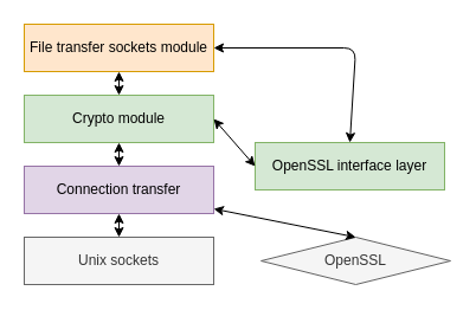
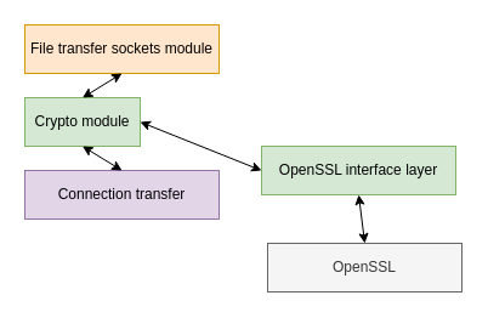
  <mxCell id="0" />
  <mxCell id="1" parent="0" />
  <mxCell id="2" value="File transfer sockets module" style="rounded=0;whiteSpace=wrap;html=1;fillColor=#ffe6cc;strokeColor=#d79b00;" parent="1" vertex="1"><mxGeometry x="20" y="20" width="160" height="40" as="geometry" /></mxCell>
- <mxCell id="3" value="Crypto module&lt;br&gt;" style="rounded=0;whiteSpace=wrap;html=1;fillColor=#d5e8d4;strokeColor=#82b366;" parent="1" vertex="1"><mxGeometry x="20" y="80" width="160" height="40" as="geometry" /></mxCell>
+ <mxCell id="3" value="Crypto module&lt;br&gt;" style="rounded=0;whiteSpace=wrap;html=1;fillColor=#d5e8d4;strokeColor=#82b366;" parent="1" vertex="1"><mxGeometry x="20" y="80" width="95" height="40" as="geometry" /></mxCell>
  <mxCell id="4" value="OpenSSL interface layer" style="rounded=0;whiteSpace=wrap;html=1;fillColor=#d5e8d4;strokeColor=#82b366;" parent="1" vertex="1"><mxGeometry x="215" y="120" width="160" height="40" as="geometry" /></mxCell>
  <mxCell id="5" value="Connection transfer" style="rounded=0;whiteSpace=wrap;html=1;fillColor=#e1d5e7;strokeColor=#9673a6;" parent="1" vertex="1"><mxGeometry x="20" y="140" width="160" height="40" as="geometry" /></mxCell>
- <mxCell id="6" value="Unix sockets" style="rounded=0;whiteSpace=wrap;html=1;fillColor=#f5f5f5;strokeColor=#666666;fontColor=#333333;" parent="1" vertex="1"><mxGeometry x="20" y="200" width="160" height="40" as="geometry" /></mxCell>
  <mxCell id="7" value="" style="endArrow=classic;startArrow=classic;html=1;entryX=0;entryY=0.5;entryDx=0;entryDy=0;exitX=1;exitY=0.5;exitDx=0;exitDy=0;" parent="1" source="3" target="4" edge="1"><mxGeometry width="50" height="50" relative="1" as="geometry"><mxPoint x="20" y="250" as="sourcePoint" /><mxPoint x="70" y="200" as="targetPoint" /></mxGeometry></mxCell>
- <mxCell id="8" value="" style="endArrow=classic;startArrow=classic;html=1;entryX=0.5;entryY=0;entryDx=0;entryDy=0;exitX=1;exitY=0.5;exitDx=0;exitDy=0;" parent="1" source="2" target="4" edge="1"><mxGeometry width="50" height="50" relative="1" as="geometry"><mxPoint x="20" y="250" as="sourcePoint" /><mxPoint x="70" y="200" as="targetPoint" /><Array as="points"><mxPoint x="300" y="40" /></Array></mxGeometry></mxCell>
- <mxCell id="9" value="OpenSSL" style="rhombus;whiteSpace=wrap;html=1;fillColor=#f5f5f5;strokeColor=#666666;fontColor=#333333;" parent="1" vertex="1"><mxGeometry x="220" y="200" width="160" height="40" as="geometry" /></mxCell>
+ <mxCell id="9" value="OpenSSL" style="rounded=0;whiteSpace=wrap;html=1;fillColor=#f5f5f5;strokeColor=#666666;fontColor=#333333;" parent="1" vertex="1"><mxGeometry x="220" y="200" width="160" height="40" as="geometry" /></mxCell>
  <mxCell id="10" value="" style="endArrow=classic;startArrow=classic;html=1;entryX=0.5;entryY=1;entryDx=0;entryDy=0;exitX=0.5;exitY=0;exitDx=0;exitDy=0;" parent="1" source="3" target="2" edge="1"><mxGeometry width="50" height="50" relative="1" as="geometry"><mxPoint x="20" y="270" as="sourcePoint" /><mxPoint x="70" y="220" as="targetPoint" /></mxGeometry></mxCell>
  <mxCell id="11" value="" style="endArrow=classic;startArrow=classic;html=1;entryX=0.5;entryY=1;entryDx=0;entryDy=0;exitX=0.5;exitY=0;exitDx=0;exitDy=0;" parent="1" source="5" target="3" edge="1"><mxGeometry width="50" height="50" relative="1" as="geometry"><mxPoint x="20" y="310" as="sourcePoint" /><mxPoint x="70" y="260" as="targetPoint" /></mxGeometry></mxCell>
- <mxCell id="12" value="" style="endArrow=classic;startArrow=classic;html=1;entryX=0.5;entryY=1;entryDx=0;entryDy=0;exitX=0.5;exitY=0;exitDx=0;exitDy=0;" parent="1" source="6" target="5" edge="1"><mxGeometry width="50" height="50" relative="1" as="geometry"><mxPoint x="20" y="310" as="sourcePoint" /><mxPoint x="70" y="260" as="targetPoint" /></mxGeometry></mxCell>
- <mxCell id="13" value="" style="endArrow=classic;startArrow=classic;html=1;exitX=0.5;exitY=0;exitDx=0;exitDy=0;" parent="1" source="9" target="5" edge="1"><mxGeometry width="50" height="50" relative="1" as="geometry"><mxPoint x="20" y="310" as="sourcePoint" /><mxPoint x="70" y="260" as="targetPoint" /></mxGeometry></mxCell>
+ <mxCell id="13" value="" style="endArrow=classic;startArrow=classic;html=1;entryX=0.5;entryY=1;entryDx=0;entryDy=0;exitX=0.5;exitY=0;exitDx=0;exitDy=0;" parent="1" source="9" target="4" edge="1"><mxGeometry width="50" height="50" relative="1" as="geometry"><mxPoint x="20" y="310" as="sourcePoint" /><mxPoint x="70" y="260" as="targetPoint" /></mxGeometry></mxCell>
